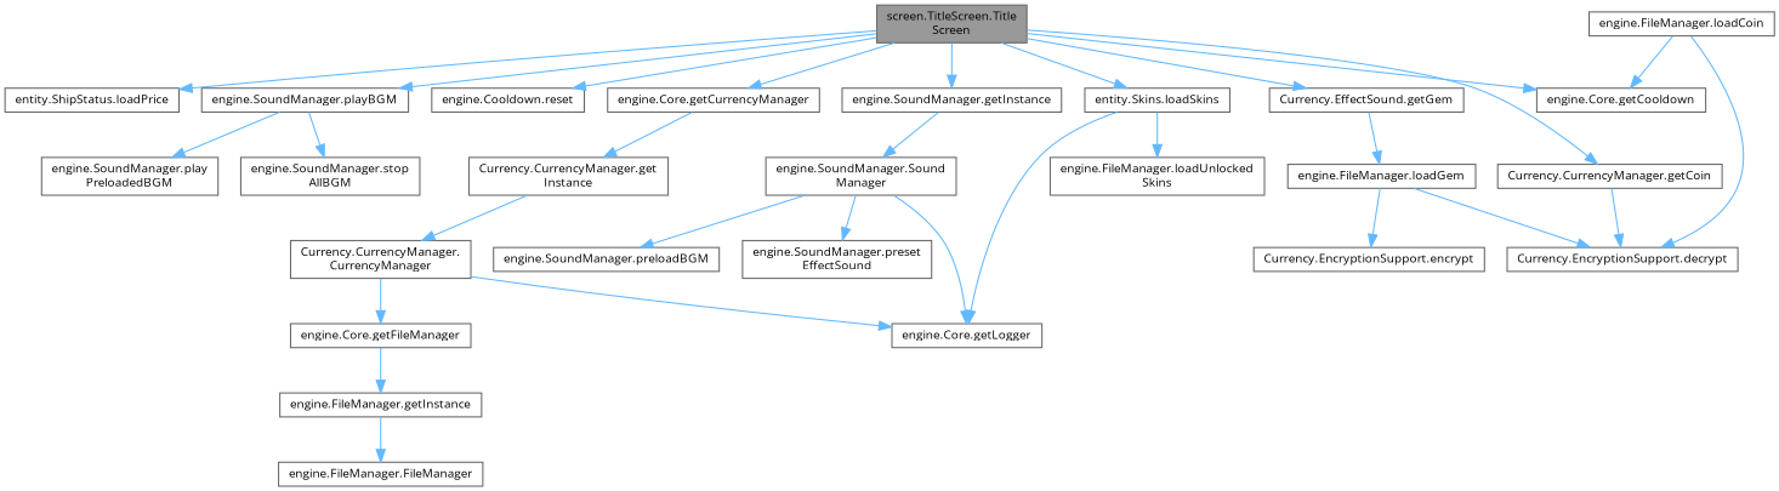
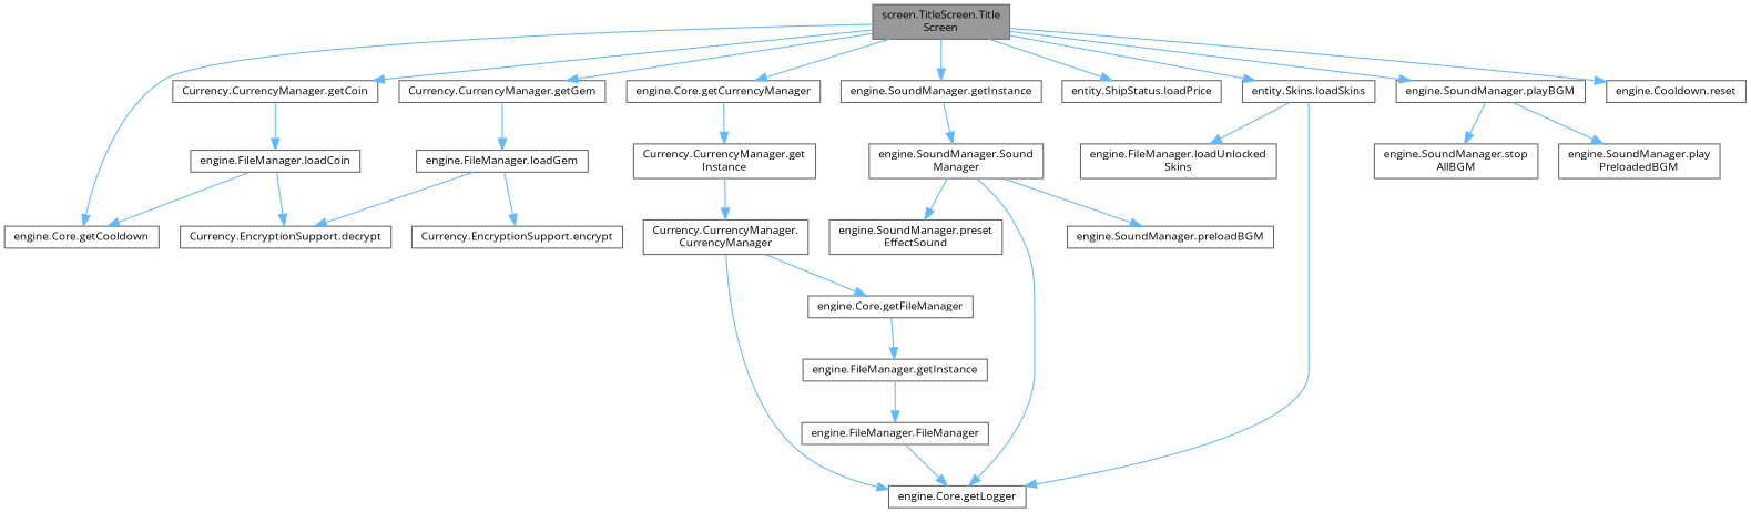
  digraph {
    fontname="Open Sans"
    rankdir=TB
    node [color=grey40 fillcolor=white fontname="Open Sans" fontsize=10 shape=box style=filled]
    edge [color=steelblue1 fontname="Open Sans" fontsize=10 labelfontname=Helvetica labelfontsize=10 style=solid]
    n1 [color=gray40 fillcolor=grey60 fontcolor=black height=0.2 label="screen.TitleScreen.Title\lScreen" width=0.4]
    n2 [height=0.2 label="Currency.CurrencyManager.getCoin" width=0.4]
    n3 [height=0.2 label="engine.Core.getCooldown" width=0.4]
    n4 [height=0.2 label="engine.Core.getCurrencyManager" width=0.4]
-   n5 [height=0.2 label="Currency.EffectSound.getGem" width=0.4]
+   n5 [height=0.2 label="Currency.CurrencyManager.getGem" width=0.4]
    n6 [height=0.2 label="engine.SoundManager.getInstance" width=0.4]
    n7 [height=0.2 label="entity.ShipStatus.loadPrice" width=0.4]
    n8 [height=0.2 label="entity.Skins.loadSkins" width=0.4]
    n9 [height=0.2 label="engine.SoundManager.playBGM" width=0.4]
    n10 [height=0.2 label="engine.Cooldown.reset" width=0.4]
    n11 [height=0.2 label="engine.FileManager.loadCoin" width=0.4]
    n12 [height=0.2 label="Currency.CurrencyManager.get\lInstance" width=0.4]
    n13 [height=0.2 label="engine.FileManager.loadGem" width=0.4]
    n14 [height=0.2 label="engine.SoundManager.Sound\lManager" width=0.4]
    n15 [height=0.2 label="engine.Core.getLogger" width=0.4]
    n16 [height=0.2 label="engine.FileManager.loadUnlocked\lSkins" width=0.4]
    n17 [height=0.2 label="engine.SoundManager.play\lPreloadedBGM" width=0.4]
    n18 [height=0.2 label="engine.SoundManager.stop\lAllBGM" width=0.4]
    n19 [height=0.2 label="Currency.EncryptionSupport.decrypt" width=0.4]
    n20 [height=0.2 label="Currency.EncryptionSupport.encrypt" width=0.4]
    n21 [height=0.2 label="Currency.CurrencyManager.\lCurrencyManager" width=0.4]
    n22 [height=0.2 label="engine.Core.getFileManager" width=0.4]
    n23 [height=0.2 label="engine.FileManager.getInstance" width=0.4]
    n24 [height=0.2 label="engine.FileManager.FileManager" width=0.4]
    n25 [height=0.2 label="engine.SoundManager.preloadBGM" width=0.4]
    n26 [height=0.2 label="engine.SoundManager.preset\lEffectSound" width=0.4]
    n1 -> n2
    n1 -> n3
    n1 -> n4
    n1 -> n5
    n1 -> n6
    n1 -> n7
    n1 -> n8
    n1 -> n9
    n1 -> n10
-   n2 -> n19
+   n2 -> n11
    n4 -> n12
    n5 -> n13
    n6 -> n14
    n8 -> n15
    n8 -> n16
    n9 -> n17
    n9 -> n18
    n11 -> n3
    n11 -> n19
    n12 -> n21
    n13 -> n19
    n13 -> n20
    n14 -> n15
    n14 -> n25
    n14 -> n26
    n21 -> n15
    n21 -> n22
    n22 -> n23
    n23 -> n24
+   n24 -> n15
  }
